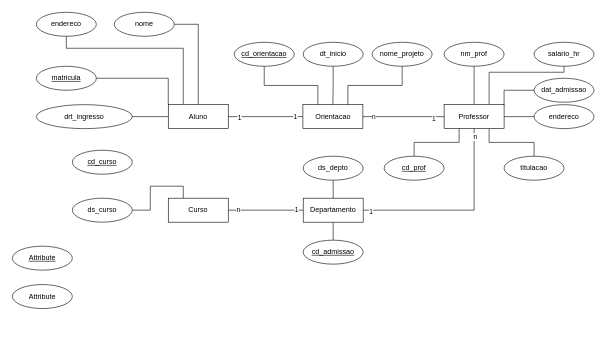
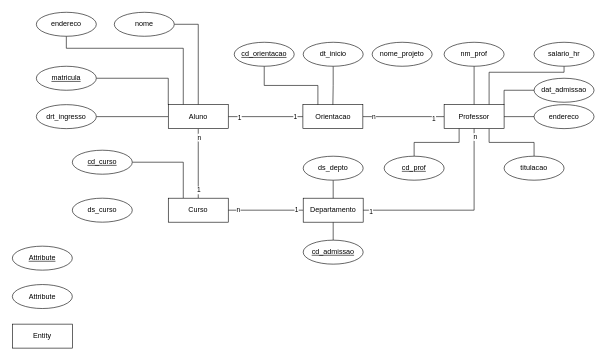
  <mxCell id="0" />
  <mxCell id="1" parent="0" />
  <mxCell id="2" style="edgeStyle=orthogonalEdgeStyle;rounded=0;orthogonalLoop=1;jettySize=auto;html=1;exitX=1;exitY=0.5;exitDx=0;exitDy=0;endArrow=none;endFill=0;" edge="1" parent="1" source="12" target="18"><mxGeometry relative="1" as="geometry" /></mxCell>
  <mxCell id="3" value="1" style="edgeLabel;html=1;align=center;verticalAlign=middle;resizable=0;points=[];" vertex="1" connectable="0" parent="2"><mxGeometry x="-0.711" y="-1" relative="1" as="geometry"><mxPoint as="offset" /></mxGeometry></mxCell>
  <mxCell id="4" value="1" style="edgeLabel;html=1;align=center;verticalAlign=middle;resizable=0;points=[];" vertex="1" connectable="0" parent="2"><mxGeometry x="0.783" y="1" relative="1" as="geometry"><mxPoint as="offset" /></mxGeometry></mxCell>
+ <mxCell id="5" style="edgeStyle=orthogonalEdgeStyle;rounded=0;orthogonalLoop=1;jettySize=auto;html=1;exitX=0.5;exitY=1;exitDx=0;exitDy=0;entryX=0.5;entryY=0;entryDx=0;entryDy=0;endArrow=none;endFill=0;" edge="1" parent="1" source="12" target="28"><mxGeometry relative="1" as="geometry" /></mxCell>
+ <mxCell id="6" value="n" style="edgeLabel;html=1;align=center;verticalAlign=middle;resizable=0;points=[];" vertex="1" connectable="0" parent="5"><mxGeometry x="-0.759" y="1" relative="1" as="geometry"><mxPoint as="offset" /></mxGeometry></mxCell>
+ <mxCell id="7" value="1" style="edgeLabel;html=1;align=center;verticalAlign=middle;resizable=0;points=[];" vertex="1" connectable="0" parent="5"><mxGeometry x="0.759" relative="1" as="geometry"><mxPoint as="offset" /></mxGeometry></mxCell>
  <mxCell id="8" style="edgeStyle=orthogonalEdgeStyle;rounded=0;orthogonalLoop=1;jettySize=auto;html=1;exitX=0.5;exitY=0;exitDx=0;exitDy=0;entryX=1;entryY=0.5;entryDx=0;entryDy=0;endArrow=none;endFill=0;" edge="1" parent="1" source="12" target="41"><mxGeometry relative="1" as="geometry" /></mxCell>
  <mxCell id="9" style="edgeStyle=orthogonalEdgeStyle;rounded=0;orthogonalLoop=1;jettySize=auto;html=1;exitX=0.25;exitY=0;exitDx=0;exitDy=0;entryX=0.5;entryY=1;entryDx=0;entryDy=0;endArrow=none;endFill=0;" edge="1" parent="1" source="12" target="42"><mxGeometry relative="1" as="geometry"><Array as="points"><mxPoint x="305" y="80" /><mxPoint x="110" y="80" /></Array></mxGeometry></mxCell>
  <mxCell id="10" style="edgeStyle=orthogonalEdgeStyle;rounded=0;orthogonalLoop=1;jettySize=auto;html=1;exitX=0;exitY=0;exitDx=0;exitDy=0;entryX=1;entryY=0.5;entryDx=0;entryDy=0;endArrow=none;endFill=0;" edge="1" parent="1" source="12" target="40"><mxGeometry relative="1" as="geometry" /></mxCell>
  <mxCell id="11" style="edgeStyle=orthogonalEdgeStyle;rounded=0;orthogonalLoop=1;jettySize=auto;html=1;exitX=0;exitY=0.5;exitDx=0;exitDy=0;entryX=1;entryY=0.5;entryDx=0;entryDy=0;endArrow=none;endFill=0;" edge="1" parent="1" source="12" target="43"><mxGeometry relative="1" as="geometry" /></mxCell>
  <mxCell id="12" value="Aluno" style="whiteSpace=wrap;html=1;align=center;" vertex="1" parent="1"><mxGeometry x="280" y="174" width="100" height="40" as="geometry" /></mxCell>
  <mxCell id="13" value="Attribute" style="ellipse;whiteSpace=wrap;html=1;align=center;" vertex="1" parent="1"><mxGeometry x="20" y="474" width="100" height="40" as="geometry" /></mxCell>
  <mxCell id="14" value="Attribute" style="ellipse;whiteSpace=wrap;html=1;align=center;fontStyle=4;" vertex="1" parent="1"><mxGeometry x="20" y="410" width="100" height="40" as="geometry" /></mxCell>
  <mxCell id="15" style="edgeStyle=orthogonalEdgeStyle;rounded=0;orthogonalLoop=1;jettySize=auto;html=1;exitX=1;exitY=0.5;exitDx=0;exitDy=0;endArrow=none;endFill=0;" edge="1" parent="1" source="18" target="22"><mxGeometry relative="1" as="geometry" /></mxCell>
  <mxCell id="16" value="n" style="edgeLabel;html=1;align=center;verticalAlign=middle;resizable=0;points=[];" vertex="1" connectable="0" parent="15"><mxGeometry x="-0.742" y="-5" relative="1" as="geometry"><mxPoint x="1" y="-5" as="offset" /></mxGeometry></mxCell>
  <mxCell id="17" value="1" style="edgeLabel;html=1;align=center;verticalAlign=middle;resizable=0;points=[];" vertex="1" connectable="0" parent="15"><mxGeometry x="0.749" y="-2" relative="1" as="geometry"><mxPoint as="offset" /></mxGeometry></mxCell>
  <mxCell id="18" value="Orientacao" style="whiteSpace=wrap;html=1;align=center;" vertex="1" parent="1"><mxGeometry x="504.5" y="174" width="100" height="40" as="geometry" /></mxCell>
  <mxCell id="19" style="edgeStyle=orthogonalEdgeStyle;rounded=0;orthogonalLoop=1;jettySize=auto;html=1;exitX=0.5;exitY=0;exitDx=0;exitDy=0;entryX=0.5;entryY=1;entryDx=0;entryDy=0;endArrow=none;endFill=0;" edge="1" parent="1" source="22" target="51"><mxGeometry relative="1" as="geometry" /></mxCell>
  <mxCell id="20" style="edgeStyle=orthogonalEdgeStyle;rounded=0;orthogonalLoop=1;jettySize=auto;html=1;exitX=0.75;exitY=1;exitDx=0;exitDy=0;endArrow=none;endFill=0;entryX=0.5;entryY=0;entryDx=0;entryDy=0;" edge="1" parent="1" source="22" target="52"><mxGeometry relative="1" as="geometry"><mxPoint x="880" y="250" as="targetPoint" /></mxGeometry></mxCell>
  <mxCell id="21" style="edgeStyle=orthogonalEdgeStyle;rounded=0;orthogonalLoop=1;jettySize=auto;html=1;exitX=0.75;exitY=0;exitDx=0;exitDy=0;entryX=0.5;entryY=1;entryDx=0;entryDy=0;endArrow=none;endFill=0;" edge="1" parent="1" source="22" target="57"><mxGeometry relative="1" as="geometry"><Array as="points"><mxPoint x="815" y="120" /><mxPoint x="940" y="120" /></Array></mxGeometry></mxCell>
  <mxCell id="22" value="Professor" style="whiteSpace=wrap;html=1;align=center;" vertex="1" parent="1"><mxGeometry x="740" y="174" width="100" height="40" as="geometry" /></mxCell>
+ <mxCell id="23" value="Entity" style="whiteSpace=wrap;html=1;align=center;" vertex="1" parent="1"><mxGeometry x="20" y="540" width="100" height="40" as="geometry" /></mxCell>
  <mxCell id="24" style="edgeStyle=orthogonalEdgeStyle;rounded=0;orthogonalLoop=1;jettySize=auto;html=1;exitX=1;exitY=0.5;exitDx=0;exitDy=0;entryX=0;entryY=0.5;entryDx=0;entryDy=0;endArrow=none;endFill=0;" edge="1" parent="1" source="28" target="33"><mxGeometry relative="1" as="geometry" /></mxCell>
  <mxCell id="25" value="n" style="edgeLabel;html=1;align=center;verticalAlign=middle;resizable=0;points=[];" vertex="1" connectable="0" parent="24"><mxGeometry x="-0.744" y="2" relative="1" as="geometry"><mxPoint as="offset" /></mxGeometry></mxCell>
  <mxCell id="26" value="1" style="edgeLabel;html=1;align=center;verticalAlign=middle;resizable=0;points=[];" vertex="1" connectable="0" parent="24"><mxGeometry x="0.808" y="1" relative="1" as="geometry"><mxPoint as="offset" /></mxGeometry></mxCell>
- <mxCell id="27" style="edgeStyle=orthogonalEdgeStyle;rounded=0;orthogonalLoop=1;jettySize=auto;html=1;exitX=0.25;exitY=0;exitDx=0;exitDy=0;endArrow=none;endFill=0;" edge="1" parent="1" source="28" target="45"><mxGeometry relative="1" as="geometry" /></mxCell>
+ <mxCell id="27" style="edgeStyle=orthogonalEdgeStyle;rounded=0;orthogonalLoop=1;jettySize=auto;html=1;exitX=0.25;exitY=0;exitDx=0;exitDy=0;entryX=1;entryY=0.5;entryDx=0;entryDy=0;endArrow=none;endFill=0;" edge="1" parent="1" source="28" target="44"><mxGeometry relative="1" as="geometry" /></mxCell>
  <mxCell id="28" value="Curso" style="whiteSpace=wrap;html=1;align=center;" vertex="1" parent="1"><mxGeometry x="280" y="330" width="100" height="40" as="geometry" /></mxCell>
  <mxCell id="29" style="edgeStyle=orthogonalEdgeStyle;rounded=0;orthogonalLoop=1;jettySize=auto;html=1;exitX=1;exitY=0.5;exitDx=0;exitDy=0;entryX=0.5;entryY=1;entryDx=0;entryDy=0;endArrow=none;endFill=0;" edge="1" parent="1" source="33" target="22"><mxGeometry relative="1" as="geometry" /></mxCell>
  <mxCell id="30" value="1" style="edgeLabel;html=1;align=center;verticalAlign=middle;resizable=0;points=[];" vertex="1" connectable="0" parent="29"><mxGeometry x="-0.925" y="-2" relative="1" as="geometry"><mxPoint as="offset" /></mxGeometry></mxCell>
  <mxCell id="31" value="n" style="edgeLabel;html=1;align=center;verticalAlign=middle;resizable=0;points=[];" vertex="1" connectable="0" parent="29"><mxGeometry x="0.919" y="-1" relative="1" as="geometry"><mxPoint as="offset" /></mxGeometry></mxCell>
  <mxCell id="32" style="edgeStyle=orthogonalEdgeStyle;rounded=0;orthogonalLoop=1;jettySize=auto;html=1;exitX=0.5;exitY=1;exitDx=0;exitDy=0;entryX=0.5;entryY=0;entryDx=0;entryDy=0;endArrow=none;endFill=0;" edge="1" parent="1" source="33" target="46"><mxGeometry relative="1" as="geometry" /></mxCell>
  <mxCell id="33" value="Departamento" style="whiteSpace=wrap;html=1;align=center;" vertex="1" parent="1"><mxGeometry x="505" y="330" width="100" height="40" as="geometry" /></mxCell>
  <mxCell id="34" style="edgeStyle=orthogonalEdgeStyle;rounded=0;orthogonalLoop=1;jettySize=auto;html=1;exitX=0.5;exitY=1;exitDx=0;exitDy=0;entryX=0.25;entryY=0;entryDx=0;entryDy=0;endArrow=none;endFill=0;" edge="1" parent="1" source="35" target="18"><mxGeometry relative="1" as="geometry" /></mxCell>
  <mxCell id="35" value="cd_orientacao" style="ellipse;whiteSpace=wrap;html=1;align=center;fontStyle=4;" vertex="1" parent="1"><mxGeometry x="390" y="70" width="100" height="40" as="geometry" /></mxCell>
- <mxCell id="36" style="edgeStyle=orthogonalEdgeStyle;rounded=0;orthogonalLoop=1;jettySize=auto;html=1;exitX=0.5;exitY=1;exitDx=0;exitDy=0;entryX=0.75;entryY=0;entryDx=0;entryDy=0;endArrow=none;endFill=0;" edge="1" parent="1" source="37" target="18"><mxGeometry relative="1" as="geometry" /></mxCell>
  <mxCell id="37" value="nome_projeto" style="ellipse;whiteSpace=wrap;html=1;align=center;" vertex="1" parent="1"><mxGeometry x="620" y="70" width="100" height="40" as="geometry" /></mxCell>
  <mxCell id="38" style="edgeStyle=orthogonalEdgeStyle;rounded=0;orthogonalLoop=1;jettySize=auto;html=1;exitX=0.5;exitY=1;exitDx=0;exitDy=0;entryX=0.5;entryY=0;entryDx=0;entryDy=0;endArrow=none;endFill=0;" edge="1" parent="1" source="39" target="18"><mxGeometry relative="1" as="geometry" /></mxCell>
  <mxCell id="39" value="dt_inicio" style="ellipse;whiteSpace=wrap;html=1;align=center;" vertex="1" parent="1"><mxGeometry x="505" y="70" width="100" height="40" as="geometry" /></mxCell>
  <mxCell id="40" value="matricula" style="ellipse;whiteSpace=wrap;html=1;align=center;fontStyle=4;" vertex="1" parent="1"><mxGeometry x="60" y="110" width="100" height="40" as="geometry" /></mxCell>
  <mxCell id="41" value="nome" style="ellipse;whiteSpace=wrap;html=1;align=center;" vertex="1" parent="1"><mxGeometry x="190" y="20" width="100" height="40" as="geometry" /></mxCell>
  <mxCell id="42" value="endereco" style="ellipse;whiteSpace=wrap;html=1;align=center;" vertex="1" parent="1"><mxGeometry x="60" y="20" width="100" height="40" as="geometry" /></mxCell>
- <mxCell id="43" value="drt_ingresso" style="ellipse;whiteSpace=wrap;html=1;align=center;" vertex="1" parent="1"><mxGeometry x="60" y="174" width="160" height="40" as="geometry" /></mxCell>
+ <mxCell id="43" value="drt_ingresso" style="ellipse;whiteSpace=wrap;html=1;align=center;" vertex="1" parent="1"><mxGeometry x="60" y="174" width="100" height="40" as="geometry" /></mxCell>
  <mxCell id="44" value="cd_curso" style="ellipse;whiteSpace=wrap;html=1;align=center;fontStyle=4;" vertex="1" parent="1"><mxGeometry x="120" y="250" width="100" height="40" as="geometry" /></mxCell>
  <mxCell id="45" value="ds_curso" style="ellipse;whiteSpace=wrap;html=1;align=center;" vertex="1" parent="1"><mxGeometry x="120" y="330" width="100" height="40" as="geometry" /></mxCell>
  <mxCell id="46" value="cd_admissao" style="ellipse;whiteSpace=wrap;html=1;align=center;fontStyle=4;" vertex="1" parent="1"><mxGeometry x="505" y="400" width="100" height="40" as="geometry" /></mxCell>
  <mxCell id="47" style="edgeStyle=orthogonalEdgeStyle;rounded=0;orthogonalLoop=1;jettySize=auto;html=1;exitX=0.5;exitY=1;exitDx=0;exitDy=0;entryX=0.5;entryY=0;entryDx=0;entryDy=0;endArrow=none;endFill=0;" edge="1" parent="1" source="48" target="33"><mxGeometry relative="1" as="geometry" /></mxCell>
  <mxCell id="48" value="ds_depto" style="ellipse;whiteSpace=wrap;html=1;align=center;" vertex="1" parent="1"><mxGeometry x="505" y="260" width="100" height="40" as="geometry" /></mxCell>
  <mxCell id="49" style="edgeStyle=orthogonalEdgeStyle;rounded=0;orthogonalLoop=1;jettySize=auto;html=1;exitX=0.5;exitY=0;exitDx=0;exitDy=0;entryX=0.25;entryY=1;entryDx=0;entryDy=0;endArrow=none;endFill=0;" edge="1" parent="1" source="50" target="22"><mxGeometry relative="1" as="geometry" /></mxCell>
  <mxCell id="50" value="cd_prof" style="ellipse;whiteSpace=wrap;html=1;align=center;fontStyle=4;" vertex="1" parent="1"><mxGeometry x="640" y="260" width="100" height="40" as="geometry" /></mxCell>
  <mxCell id="51" value="nm_prof" style="ellipse;whiteSpace=wrap;html=1;align=center;" vertex="1" parent="1"><mxGeometry x="740" y="70" width="100" height="40" as="geometry" /></mxCell>
  <mxCell id="52" value="titulacao" style="ellipse;whiteSpace=wrap;html=1;align=center;" vertex="1" parent="1"><mxGeometry x="840" y="260" width="100" height="40" as="geometry" /></mxCell>
  <mxCell id="53" style="edgeStyle=orthogonalEdgeStyle;rounded=0;orthogonalLoop=1;jettySize=auto;html=1;exitX=0;exitY=0.5;exitDx=0;exitDy=0;endArrow=none;endFill=0;entryX=1;entryY=0.5;entryDx=0;entryDy=0;" edge="1" parent="1" source="54" target="22"><mxGeometry relative="1" as="geometry"><mxPoint x="850" y="194" as="targetPoint" /></mxGeometry></mxCell>
  <mxCell id="54" value="endereco" style="ellipse;whiteSpace=wrap;html=1;align=center;" vertex="1" parent="1"><mxGeometry x="890" y="174" width="100" height="40" as="geometry" /></mxCell>
  <mxCell id="55" style="edgeStyle=orthogonalEdgeStyle;rounded=0;orthogonalLoop=1;jettySize=auto;html=1;exitX=0;exitY=0.5;exitDx=0;exitDy=0;entryX=1;entryY=0;entryDx=0;entryDy=0;endArrow=none;endFill=0;" edge="1" parent="1" source="56" target="22"><mxGeometry relative="1" as="geometry" /></mxCell>
  <mxCell id="56" value="dat_admissao" style="ellipse;whiteSpace=wrap;html=1;align=center;" vertex="1" parent="1"><mxGeometry x="890" y="130" width="100" height="40" as="geometry" /></mxCell>
  <mxCell id="57" value="salario_hr" style="ellipse;whiteSpace=wrap;html=1;align=center;" vertex="1" parent="1"><mxGeometry x="890" y="70" width="100" height="40" as="geometry" /></mxCell>
